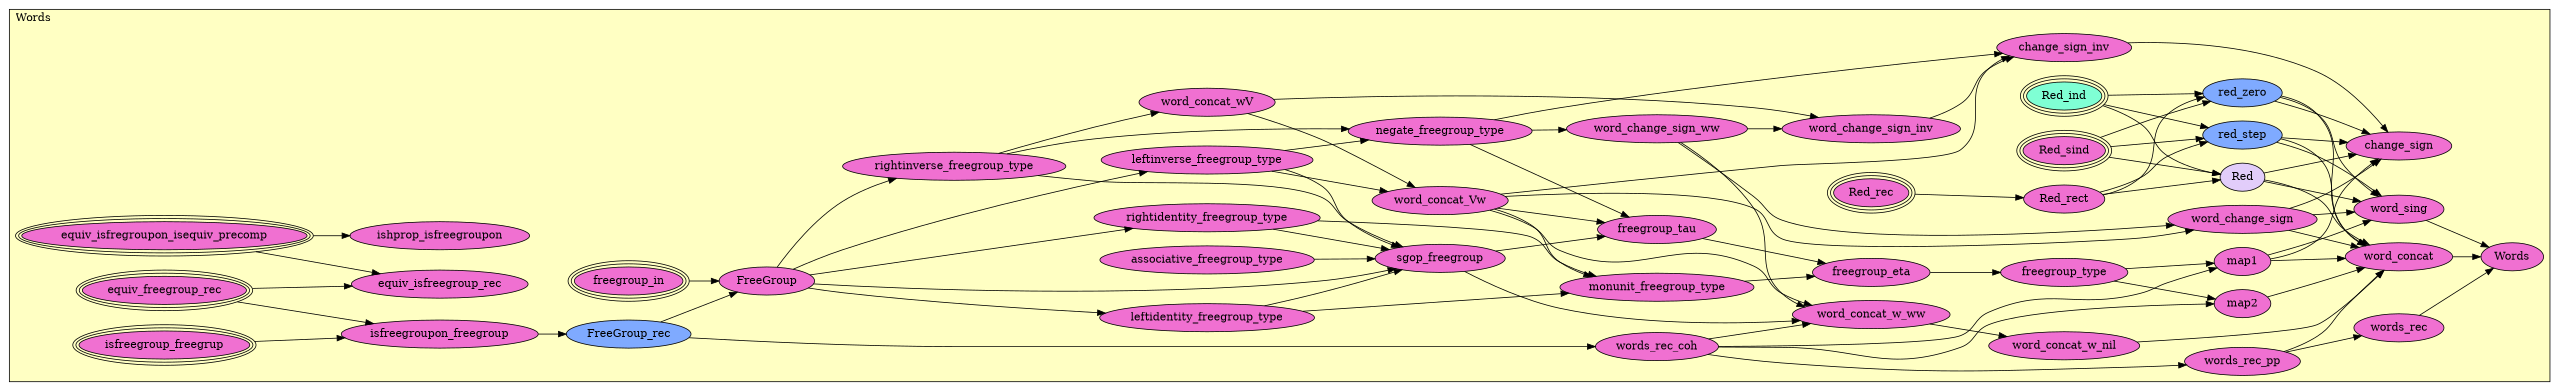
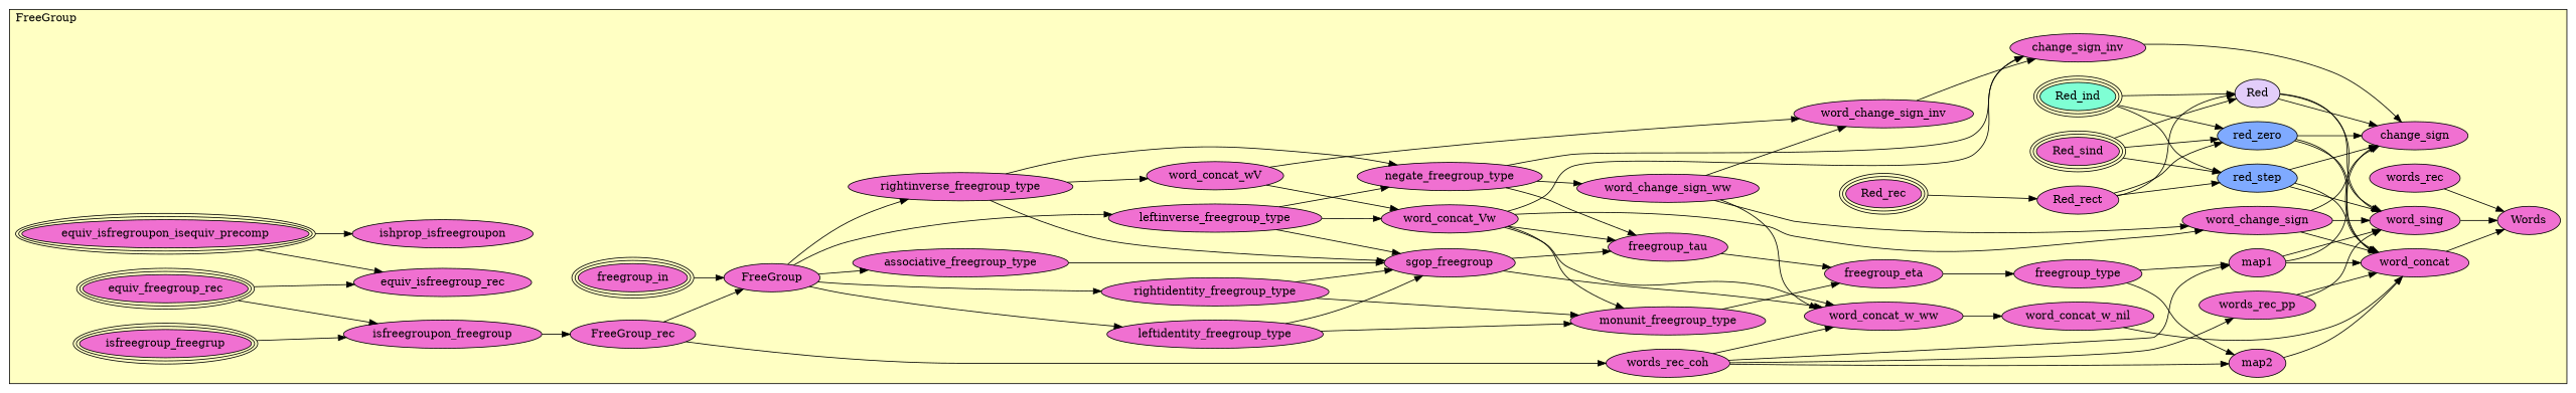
  digraph {
    rankdir=LR
    node [fillcolor="#F070D1" style=filled]
    n1 [label=equiv_isfregroupon_isequiv_precomp peripheries=3]
    n2 [label=ishprop_isfreegroupon]
    n3 [label=equiv_freegroup_rec peripheries=3]
    n4 [label=equiv_isfreegroup_rec]
    n5 [label=freegroup_in peripheries=3]
    n6 [label=isfreegroup_freegrup peripheries=3]
    n7 [label=isfreegroupon_freegroup]
-   n8 [fillcolor="#7FAAFF" label=FreeGroup_rec]
+   n8 [label=FreeGroup_rec]
    n9 [label=words_rec_coh]
    n10 [label=words_rec_pp]
    n11 [label=words_rec]
    n12 [label=FreeGroup]
    n13 [label=rightinverse_freegroup_type]
    n14 [label=leftinverse_freegroup_type]
    n15 [label=rightidentity_freegroup_type]
    n16 [label=leftidentity_freegroup_type]
    n17 [label=associative_freegroup_type]
    n18 [label=negate_freegroup_type]
    n19 [label=word_concat_wV]
    n20 [label=word_concat_Vw]
    n21 [label=word_change_sign_inv]
    n22 [label=word_change_sign_ww]
    n23 [label=word_change_sign]
    n24 [label=monunit_freegroup_type]
    n25 [label=sgop_freegroup]
    n26 [label=freegroup_tau]
    n27 [label=freegroup_eta]
    n28 [label=freegroup_type]
    n29 [label=map2]
    n30 [label=map1]
    n31 [label=Red_sind peripheries=3]
    n32 [label=Red_rec peripheries=3]
    n33 [fillcolor="#7FFFD4" label=Red_ind peripheries=3]
    n34 [label=Red_rect]
    n35 [fillcolor="#7FAAFF" label=red_step]
    n36 [fillcolor="#7FAAFF" label=red_zero]
    n37 [fillcolor="#E2CDFA" label=Red]
    n38 [label=word_sing]
    n39 [label=word_concat_w_ww]
    n40 [label=word_concat_w_nil]
    n41 [label=word_concat]
    n42 [label=change_sign_inv]
    n43 [label=change_sign]
    n44 [label=Words]
    subgraph cluster_1 {
      fillcolor="#FFFFC3"
-     label=Words
+     label=FreeGroup
      labeljust=l
      style=filled
      n1
      n2
      n3
      n4
      n5
      n6
      n7
      n8
      n9
      n10
      n11
      n12
      n13
      n14
      n15
      n16
      n17
      n18
      n19
      n20
      n21
      n22
      n23
      n24
      n25
      n26
      n27
      n28
      n29
      n30
      n31
      n32
      n33
      n34
      n35
      n36
      n37
      n38
      n39
      n40
      n41
      n42
      n43
      n44
    }
    n1 -> n2
    n1 -> n4
    n3 -> n4
    n3 -> n7
    n5 -> n12
    n6 -> n7
    n7 -> n8
    n8 -> n9
    n8 -> n12
    n9 -> n10
    n9 -> n29
    n9 -> n30
    n9 -> n39
-   n10 -> n11
+   n10 -> n38
    n10 -> n41
    n11 -> n44
    n12 -> n13
    n12 -> n14
    n12 -> n15
    n12 -> n16
-   n12 -> n25
+   n12 -> n17
    n13 -> n18
    n13 -> n19
    n13 -> n25
    n14 -> n18
    n14 -> n20
    n14 -> n25
    n15 -> n24
    n15 -> n25
    n16 -> n24
    n16 -> n25
    n17 -> n25
    n18 -> n22
    n18 -> n26
    n18 -> n42
    n19 -> n20
    n19 -> n21
    n20 -> n23
    n20 -> n24
    n20 -> n26
    n20 -> n39
    n20 -> n42
    n21 -> n42
    n22 -> n21
    n22 -> n23
    n22 -> n39
    n23 -> n38
    n23 -> n41
    n23 -> n43
    n24 -> n27
    n25 -> n26
    n25 -> n39
    n26 -> n27
    n27 -> n28
    n28 -> n29
    n28 -> n30
    n29 -> n41
    n30 -> n38
    n30 -> n41
    n30 -> n43
    n31 -> n35
    n31 -> n36
    n31 -> n37
    n32 -> n34
    n33 -> n35
    n33 -> n36
    n33 -> n37
    n34 -> n35
    n34 -> n36
    n34 -> n37
    n35 -> n38
    n35 -> n41
    n35 -> n43
    n36 -> n38
    n36 -> n41
    n36 -> n43
    n37 -> n38
    n37 -> n41
    n37 -> n43
    n38 -> n44
    n39 -> n40
    n40 -> n41
    n41 -> n44
    n42 -> n43
  }
